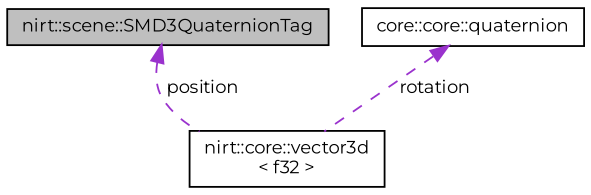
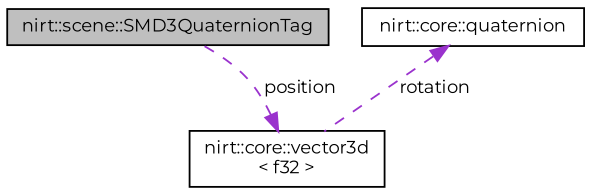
  digraph {
    fontname=Montserrat
    node [color=black fillcolor=white fontname=Montserrat fontsize=10 shape=record style=filled]
    edge [color=darkorchid3 dir=back fontname=Montserrat fontsize=10 labelfontname=Helvetica labelfontsize=10 style=dashed]
    n1 [fillcolor=grey75 fontcolor=black height=0.2 label="nirt::scene::SMD3QuaternionTag" width=0.4]
    n2 [height=0.2 label="nirt::core::vector3d\l\< f32 \>" width=0.4]
-   n3 [height=0.2 label="core::core::quaternion" width=0.4]
-   n1 -> n2 [label=" position"]
+   n3 [height=0.2 label="nirt::core::quaternion" width=0.4]
+   n2 -> n1 [label=" position"]
    n3 -> n2 [label=" rotation"]
  }
